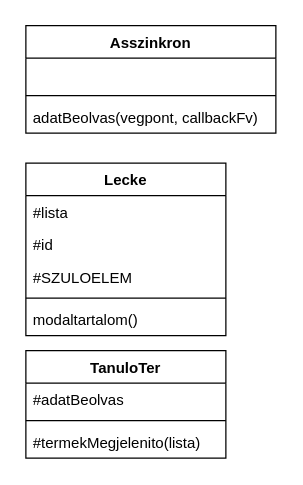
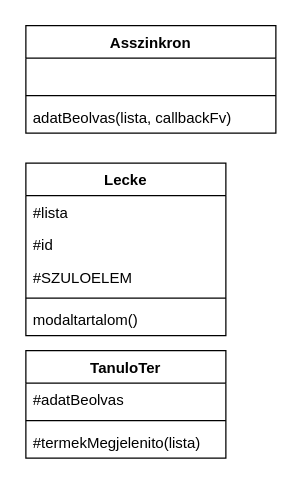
  <mxCell id="0" />
  <mxCell id="1" parent="0" />
  <mxCell id="2" value="Lecke" style="swimlane;fontStyle=1;align=center;verticalAlign=top;childLayout=stackLayout;horizontal=1;startSize=26;horizontalStack=0;resizeParent=1;resizeParentMax=0;resizeLast=0;collapsible=1;marginBottom=0;whiteSpace=wrap;html=1;" parent="1" vertex="1"><mxGeometry x="20" y="130" width="160" height="138" as="geometry" /></mxCell>
  <mxCell id="3" value="#lista" style="text;strokeColor=none;fillColor=none;align=left;verticalAlign=top;spacingLeft=4;spacingRight=4;overflow=hidden;rotatable=0;points=[[0,0.5],[1,0.5]];portConstraint=eastwest;whiteSpace=wrap;html=1;" parent="2" vertex="1"><mxGeometry y="26" width="160" height="26" as="geometry" /></mxCell>
  <mxCell id="4" value="#id" style="text;strokeColor=none;fillColor=none;align=left;verticalAlign=top;spacingLeft=4;spacingRight=4;overflow=hidden;rotatable=0;points=[[0,0.5],[1,0.5]];portConstraint=eastwest;whiteSpace=wrap;html=1;" parent="2" vertex="1"><mxGeometry y="52" width="160" height="26" as="geometry" /></mxCell>
  <mxCell id="5" value="#SZULOELEM" style="text;strokeColor=none;fillColor=none;align=left;verticalAlign=top;spacingLeft=4;spacingRight=4;overflow=hidden;rotatable=0;points=[[0,0.5],[1,0.5]];portConstraint=eastwest;whiteSpace=wrap;html=1;" parent="2" vertex="1"><mxGeometry y="78" width="160" height="26" as="geometry" /></mxCell>
  <mxCell id="6" value="" style="line;strokeWidth=1;fillColor=none;align=left;verticalAlign=middle;spacingTop=-1;spacingLeft=3;spacingRight=3;rotatable=0;labelPosition=right;points=[];portConstraint=eastwest;strokeColor=inherit;" parent="2" vertex="1"><mxGeometry y="104" width="160" height="8" as="geometry" /></mxCell>
  <mxCell id="7" value="modaltartalom()" style="text;strokeColor=none;fillColor=none;align=left;verticalAlign=top;spacingLeft=4;spacingRight=4;overflow=hidden;rotatable=0;points=[[0,0.5],[1,0.5]];portConstraint=eastwest;whiteSpace=wrap;html=1;" parent="2" vertex="1"><mxGeometry y="112" width="160" height="26" as="geometry" /></mxCell>
  <mxCell id="8" value="TanuloTer" style="swimlane;fontStyle=1;align=center;verticalAlign=top;childLayout=stackLayout;horizontal=1;startSize=26;horizontalStack=0;resizeParent=1;resizeParentMax=0;resizeLast=0;collapsible=1;marginBottom=0;whiteSpace=wrap;html=1;" parent="1" vertex="1"><mxGeometry x="20" y="280" width="160" height="86" as="geometry" /></mxCell>
  <mxCell id="9" value="#adatBeolvas" style="text;strokeColor=none;fillColor=none;align=left;verticalAlign=top;spacingLeft=4;spacingRight=4;overflow=hidden;rotatable=0;points=[[0,0.5],[1,0.5]];portConstraint=eastwest;whiteSpace=wrap;html=1;" parent="8" vertex="1"><mxGeometry y="26" width="160" height="26" as="geometry" /></mxCell>
  <mxCell id="10" value="" style="line;strokeWidth=1;fillColor=none;align=left;verticalAlign=middle;spacingTop=-1;spacingLeft=3;spacingRight=3;rotatable=0;labelPosition=right;points=[];portConstraint=eastwest;strokeColor=inherit;" parent="8" vertex="1"><mxGeometry y="52" width="160" height="8" as="geometry" /></mxCell>
  <mxCell id="11" value="#termekMegjelenito(lista)" style="text;strokeColor=none;fillColor=none;align=left;verticalAlign=top;spacingLeft=4;spacingRight=4;overflow=hidden;rotatable=0;points=[[0,0.5],[1,0.5]];portConstraint=eastwest;whiteSpace=wrap;html=1;" parent="8" vertex="1"><mxGeometry y="60" width="160" height="26" as="geometry" /></mxCell>
  <mxCell id="12" value="Asszinkron" style="swimlane;fontStyle=1;align=center;verticalAlign=top;childLayout=stackLayout;horizontal=1;startSize=26;horizontalStack=0;resizeParent=1;resizeParentMax=0;resizeLast=0;collapsible=1;marginBottom=0;whiteSpace=wrap;html=1;" vertex="1" parent="1"><mxGeometry x="20" y="20" width="200" height="86" as="geometry" /></mxCell>
  <mxCell id="13" value="&amp;nbsp;" style="text;strokeColor=none;fillColor=none;align=left;verticalAlign=top;spacingLeft=4;spacingRight=4;overflow=hidden;rotatable=0;points=[[0,0.5],[1,0.5]];portConstraint=eastwest;whiteSpace=wrap;html=1;" vertex="1" parent="12"><mxGeometry y="26" width="200" height="26" as="geometry" /></mxCell>
  <mxCell id="14" value="" style="line;strokeWidth=1;fillColor=none;align=left;verticalAlign=middle;spacingTop=-1;spacingLeft=3;spacingRight=3;rotatable=0;labelPosition=right;points=[];portConstraint=eastwest;strokeColor=inherit;" vertex="1" parent="12"><mxGeometry y="52" width="200" height="8" as="geometry" /></mxCell>
- <mxCell id="15" value="adatBeolvas(vegpont, callbackFv)" style="text;strokeColor=none;fillColor=none;align=left;verticalAlign=top;spacingLeft=4;spacingRight=4;overflow=hidden;rotatable=0;points=[[0,0.5],[1,0.5]];portConstraint=eastwest;whiteSpace=wrap;html=1;" vertex="1" parent="12"><mxGeometry y="60" width="200" height="26" as="geometry" /></mxCell>
+ <mxCell id="15" value="adatBeolvas(lista, callbackFv)" style="text;strokeColor=none;fillColor=none;align=left;verticalAlign=top;spacingLeft=4;spacingRight=4;overflow=hidden;rotatable=0;points=[[0,0.5],[1,0.5]];portConstraint=eastwest;whiteSpace=wrap;html=1;" vertex="1" parent="12"><mxGeometry y="60" width="200" height="26" as="geometry" /></mxCell>
